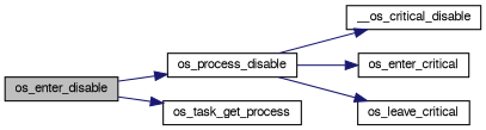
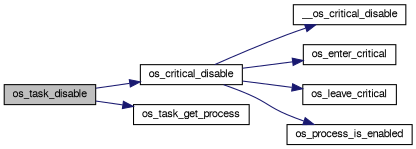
  digraph {
    rankdir=LR
    node [color=black fillcolor=white fontname=FreeSans fontsize=10 shape=record style=filled]
    edge [color=midnightblue fontname=FreeSans fontsize=10 labelfontname=FreeSans labelfontsize=10 style=solid]
-   n1 [fillcolor=grey75 fontcolor=black height=0.2 label=os_enter_disable width=0.4]
-   n2 [height=0.2 label=os_process_disable width=0.4]
+   n1 [fillcolor=grey75 fontcolor=black height=0.2 label=os_task_disable width=0.4]
+   n2 [height=0.2 label=os_critical_disable width=0.4]
    n3 [height=0.2 label=os_task_get_process width=0.4]
    n4 [height=0.2 label=__os_critical_disable width=0.4]
    n5 [height=0.2 label=os_enter_critical width=0.4]
    n6 [height=0.2 label=os_leave_critical width=0.4]
+   n7 [height=0.2 label=os_process_is_enabled width=0.4]
    n1 -> n2
    n1 -> n3
    n2 -> n4
    n2 -> n5
    n2 -> n6
+   n2 -> n7
  }
